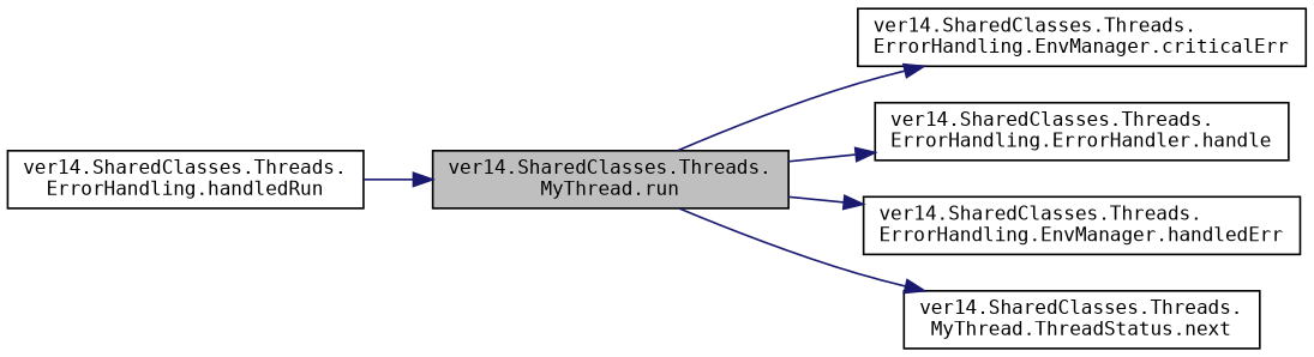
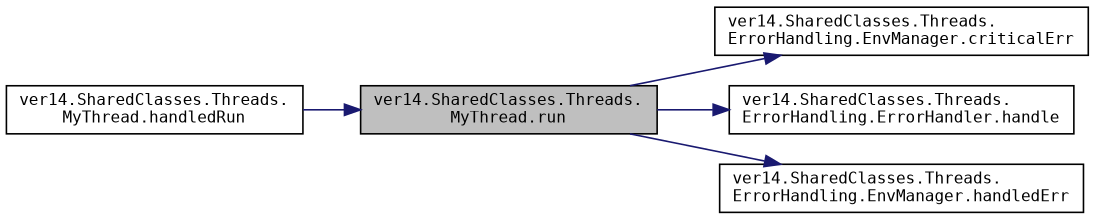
  digraph {
    fontname="DejaVu Sans Mono"
    rankdir=LR
    node [color=black fillcolor=white fontname="DejaVu Sans Mono" fontsize=10 shape=record style=filled]
    edge [color=midnightblue fontname="DejaVu Sans Mono" fontsize=10 labelfontname=Helvetica labelfontsize=10 style=solid]
    n1 [fillcolor=grey75 fontcolor=black height=0.2 label="ver14.SharedClasses.Threads.\lMyThread.run" width=0.4]
    n2 [height=0.2 label="ver14.SharedClasses.Threads.\lErrorHandling.EnvManager.criticalErr" width=0.4]
    n3 [height=0.2 label="ver14.SharedClasses.Threads.\lErrorHandling.ErrorHandler.handle" width=0.4]
    n4 [height=0.2 label="ver14.SharedClasses.Threads.\lErrorHandling.EnvManager.handledErr" width=0.4]
-   n5 [height=0.2 label="ver14.SharedClasses.Threads.\lMyThread.ThreadStatus.next" width=0.4]
-   n6 [height=0.2 label="ver14.SharedClasses.Threads.\lErrorHandling.handledRun" width=0.4]
+   n6 [height=0.2 label="ver14.SharedClasses.Threads.\lMyThread.handledRun" width=0.4]
    n1 -> n2
    n1 -> n3
    n1 -> n4
-   n1 -> n5
    n6 -> n1
  }
